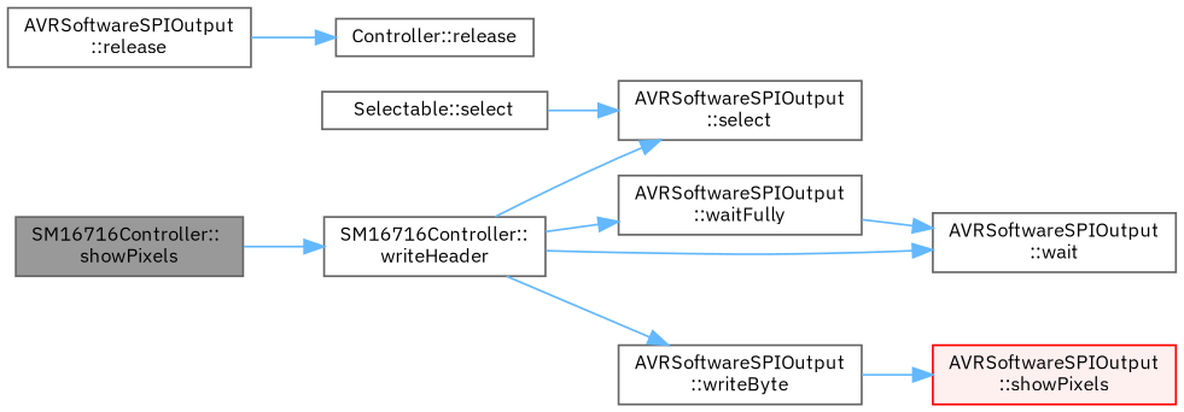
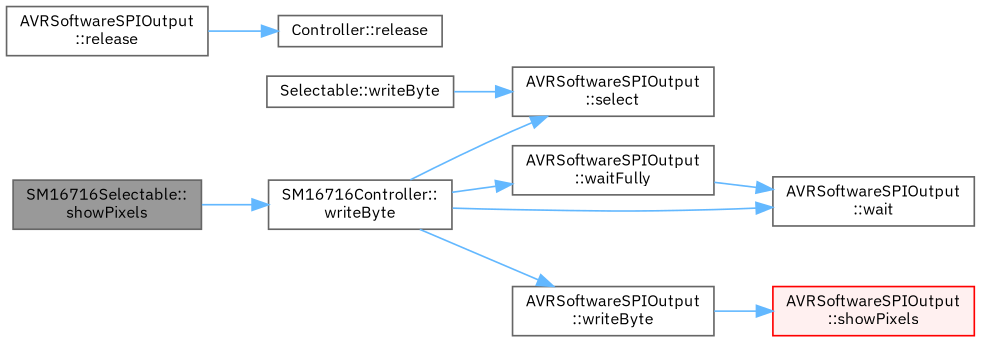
  digraph {
    fontname="IBM Plex Sans"
    rankdir=LR
    node [color=grey40 fillcolor=white fontname="IBM Plex Sans" fontsize=10 shape=box style=filled]
    edge [color=steelblue1 fontname="IBM Plex Sans" fontsize=10 labelfontname=Helvetica labelfontsize=10 style=solid]
-   n1 [color=gray40 fillcolor=grey60 fontcolor=black height=0.2 label="SM16716Controller::\lshowPixels" width=0.4]
-   n2 [height=0.2 label="SM16716Controller::\lwriteHeader" width=0.4]
+   n1 [color=gray40 fillcolor=grey60 fontcolor=black height=0.2 label="SM16716Selectable::\lshowPixels" width=0.4]
+   n2 [height=0.2 label="SM16716Controller::\lwriteByte" width=0.4]
    n3 [height=0.2 label="AVRSoftwareSPIOutput\l::select" width=0.4]
    n4 [height=0.2 label="AVRSoftwareSPIOutput\l::waitFully" width=0.4]
    n5 [height=0.2 label="AVRSoftwareSPIOutput\l::writeByte" width=0.4]
    n6 [height=0.2 label="AVRSoftwareSPIOutput\l::wait" width=0.4]
    n7 [height=0.2 label="AVRSoftwareSPIOutput\l::release" width=0.4]
    n8 [height=0.2 label="Controller::release" width=0.4]
    n9 [color=red fillcolor="#FFF0F0" height=0.2 label="AVRSoftwareSPIOutput\l::showPixels" width=0.4]
-   n10 [height=0.2 label="Selectable::select" width=0.4]
+   n10 [height=0.2 label="Selectable::writeByte" width=0.4]
    n1 -> n2
    n2 -> n3
    n2 -> n4
    n2 -> n5
    n2 -> n6
    n4 -> n6
    n5 -> n9
    n7 -> n8
    n10 -> n3
  }
